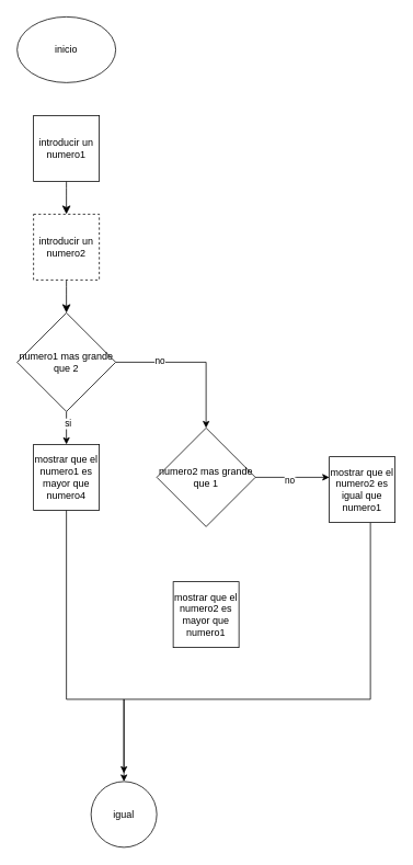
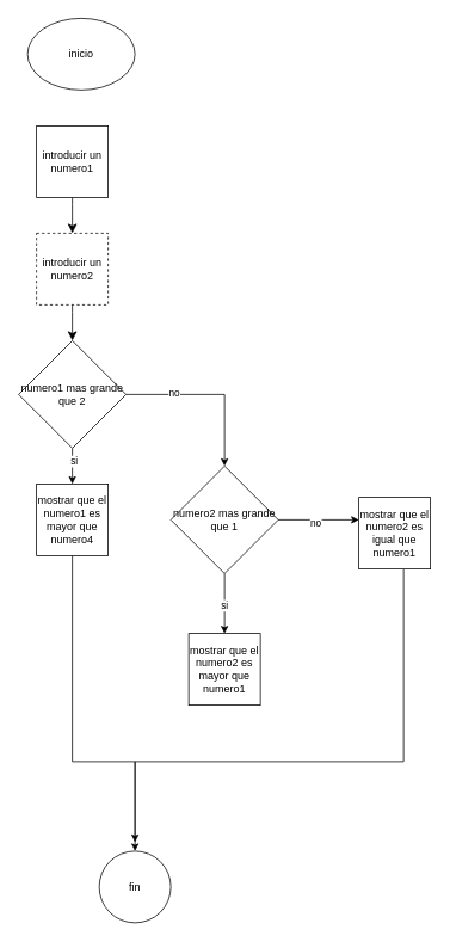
  <mxCell id="0" />
  <mxCell id="1" parent="0" />
- <mxCell id="2" value="inicio" style="ellipse;whiteSpace=wrap;html=1;" parent="1" vertex="1"><mxGeometry x="20" y="20" width="120" height="80" as="geometry" /></mxCell>
+ <mxCell id="2" value="inicio" style="ellipse;whiteSpace=wrap;html=1;" parent="1" vertex="1"><mxGeometry x="30" y="20" width="120" height="80" as="geometry" /></mxCell>
  <mxCell id="3" style="edgeStyle=none;curved=1;rounded=0;orthogonalLoop=1;jettySize=auto;html=1;fontSize=12;startSize=8;endSize=8;" parent="1" source="4" target="6" edge="1"><mxGeometry relative="1" as="geometry" /></mxCell>
  <mxCell id="4" value="introducir un numero1" style="whiteSpace=wrap;html=1;aspect=fixed;" parent="1" vertex="1"><mxGeometry x="40" y="140" width="80" height="80" as="geometry" /></mxCell>
  <mxCell id="5" style="edgeStyle=none;curved=1;rounded=0;orthogonalLoop=1;jettySize=auto;html=1;entryX=0.5;entryY=0;entryDx=0;entryDy=0;fontSize=12;startSize=8;endSize=8;" parent="1" source="6" target="11" edge="1"><mxGeometry relative="1" as="geometry" /></mxCell>
  <mxCell id="6" value="introducir un numero2" style="whiteSpace=wrap;html=1;aspect=fixed;dashed=1;" parent="1" vertex="1"><mxGeometry x="40" y="260" width="80" height="80" as="geometry" /></mxCell>
  <mxCell id="7" style="edgeStyle=orthogonalEdgeStyle;rounded=0;orthogonalLoop=1;jettySize=auto;html=1;entryX=0.5;entryY=0;entryDx=0;entryDy=0;" parent="1" source="11" target="16" edge="1"><mxGeometry relative="1" as="geometry" /></mxCell>
  <mxCell id="8" value="no" style="edgeLabel;html=1;align=center;verticalAlign=middle;resizable=0;points=[];" parent="7" vertex="1" connectable="0"><mxGeometry x="-0.442" y="3" relative="1" as="geometry"><mxPoint as="offset" /></mxGeometry></mxCell>
  <mxCell id="9" style="edgeStyle=orthogonalEdgeStyle;rounded=0;orthogonalLoop=1;jettySize=auto;html=1;entryX=0.5;entryY=0;entryDx=0;entryDy=0;" parent="1" source="11" target="20" edge="1"><mxGeometry relative="1" as="geometry" /></mxCell>
  <mxCell id="10" value="si" style="edgeLabel;html=1;align=center;verticalAlign=middle;resizable=0;points=[];" parent="9" vertex="1" connectable="0"><mxGeometry x="-0.3" y="1" relative="1" as="geometry"><mxPoint as="offset" /></mxGeometry></mxCell>
  <mxCell id="11" value="numero1 mas grande que 2" style="rhombus;whiteSpace=wrap;html=1;" parent="1" vertex="1"><mxGeometry x="20" y="380" width="120" height="120" as="geometry" /></mxCell>
+ <mxCell id="12" style="edgeStyle=orthogonalEdgeStyle;rounded=0;orthogonalLoop=1;jettySize=auto;html=1;" parent="1" source="16" target="21" edge="1"><mxGeometry relative="1" as="geometry" /></mxCell>
+ <mxCell id="13" value="si" style="edgeLabel;html=1;align=center;verticalAlign=middle;resizable=0;points=[];" parent="12" vertex="1" connectable="0"><mxGeometry x="0.045" y="-1" relative="1" as="geometry"><mxPoint as="offset" /></mxGeometry></mxCell>
  <mxCell id="14" style="edgeStyle=orthogonalEdgeStyle;rounded=0;orthogonalLoop=1;jettySize=auto;html=1;" parent="1" source="16" target="18" edge="1"><mxGeometry relative="1" as="geometry"><Array as="points"><mxPoint x="360" y="580" /><mxPoint x="360" y="580" /></Array></mxGeometry></mxCell>
  <mxCell id="15" value="no" style="edgeLabel;html=1;align=center;verticalAlign=middle;resizable=0;points=[];" parent="14" vertex="1" connectable="0"><mxGeometry x="-0.1" y="-3" relative="1" as="geometry"><mxPoint as="offset" /></mxGeometry></mxCell>
  <mxCell id="16" value="numero2 mas grande que 1" style="rhombus;whiteSpace=wrap;html=1;" parent="1" vertex="1"><mxGeometry x="190" y="520" width="120" height="120" as="geometry" /></mxCell>
  <mxCell id="17" style="edgeStyle=orthogonalEdgeStyle;rounded=0;orthogonalLoop=1;jettySize=auto;html=1;" parent="1" source="18" edge="1"><mxGeometry relative="1" as="geometry"><mxPoint x="150" y="940" as="targetPoint" /><Array as="points"><mxPoint x="450" y="850" /><mxPoint x="150" y="850" /></Array></mxGeometry></mxCell>
  <mxCell id="18" value="mostrar que el numero2 es igual que numero1" style="whiteSpace=wrap;html=1;aspect=fixed;" parent="1" vertex="1"><mxGeometry x="400" y="555" width="80" height="80" as="geometry" /></mxCell>
  <mxCell id="19" style="edgeStyle=orthogonalEdgeStyle;rounded=0;orthogonalLoop=1;jettySize=auto;html=1;" parent="1" source="20" target="22" edge="1"><mxGeometry relative="1" as="geometry"><Array as="points"><mxPoint x="80" y="850" /><mxPoint x="150" y="850" /></Array></mxGeometry></mxCell>
  <mxCell id="20" value="mostrar que el numero1 es mayor que numero4" style="whiteSpace=wrap;html=1;aspect=fixed;" parent="1" vertex="1"><mxGeometry x="40" y="540" width="80" height="80" as="geometry" /></mxCell>
  <mxCell id="21" value="mostrar que el numero2 es mayor que numero1" style="whiteSpace=wrap;html=1;aspect=fixed;" parent="1" vertex="1"><mxGeometry x="210" y="707" width="80" height="80" as="geometry" /></mxCell>
- <mxCell id="22" value="igual" style="ellipse;whiteSpace=wrap;html=1;aspect=fixed;" parent="1" vertex="1"><mxGeometry x="110" y="950" width="80" height="80" as="geometry" /></mxCell>
+ <mxCell id="22" value="fin" style="ellipse;whiteSpace=wrap;html=1;aspect=fixed;" parent="1" vertex="1"><mxGeometry x="110" y="950" width="80" height="80" as="geometry" /></mxCell>
